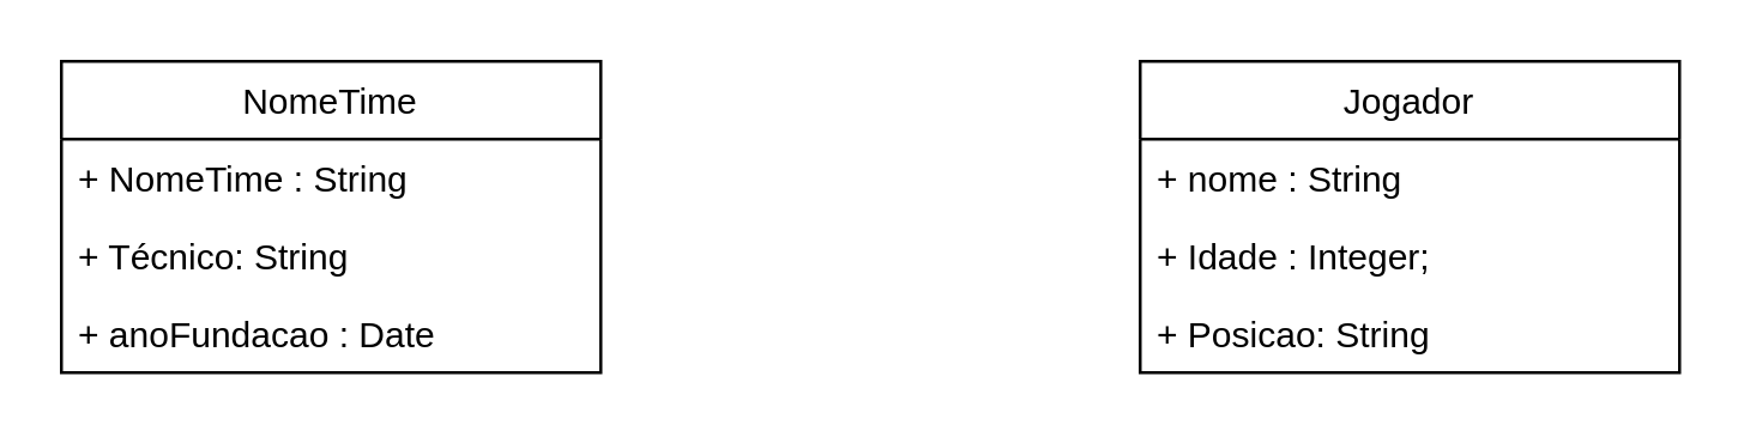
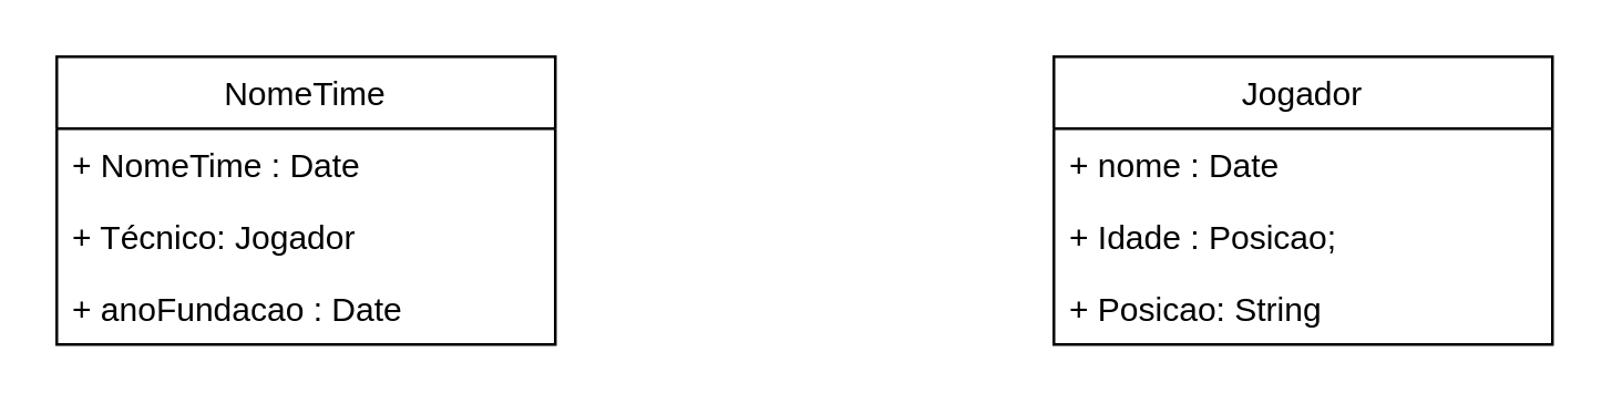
  <mxCell id="0" />
  <mxCell id="1" parent="0" />
  <mxCell id="2" value="NomeTime" style="swimlane;fontStyle=0;childLayout=stackLayout;horizontal=1;startSize=26;fillColor=none;horizontalStack=0;resizeParent=1;resizeParentMax=0;resizeLast=0;collapsible=1;marginBottom=0;" vertex="1" parent="1"><mxGeometry x="20" y="20" width="180" height="104" as="geometry" /></mxCell>
- <mxCell id="3" value="+ NomeTime : String" style="text;strokeColor=none;fillColor=none;align=left;verticalAlign=top;spacingLeft=4;spacingRight=4;overflow=hidden;rotatable=0;points=[[0,0.5],[1,0.5]];portConstraint=eastwest;" vertex="1" parent="2"><mxGeometry y="26" width="180" height="26" as="geometry" /></mxCell>
- <mxCell id="4" value="+ Técnico: String" style="text;strokeColor=none;fillColor=none;align=left;verticalAlign=top;spacingLeft=4;spacingRight=4;overflow=hidden;rotatable=0;points=[[0,0.5],[1,0.5]];portConstraint=eastwest;" vertex="1" parent="2"><mxGeometry y="52" width="180" height="26" as="geometry" /></mxCell>
+ <mxCell id="3" value="+ NomeTime : Date" style="text;strokeColor=none;fillColor=none;align=left;verticalAlign=top;spacingLeft=4;spacingRight=4;overflow=hidden;rotatable=0;points=[[0,0.5],[1,0.5]];portConstraint=eastwest;" vertex="1" parent="2"><mxGeometry y="26" width="180" height="26" as="geometry" /></mxCell>
+ <mxCell id="4" value="+ Técnico: Jogador" style="text;strokeColor=none;fillColor=none;align=left;verticalAlign=top;spacingLeft=4;spacingRight=4;overflow=hidden;rotatable=0;points=[[0,0.5],[1,0.5]];portConstraint=eastwest;" vertex="1" parent="2"><mxGeometry y="52" width="180" height="26" as="geometry" /></mxCell>
  <mxCell id="5" value="+ anoFundacao : Date" style="text;strokeColor=none;fillColor=none;align=left;verticalAlign=top;spacingLeft=4;spacingRight=4;overflow=hidden;rotatable=0;points=[[0,0.5],[1,0.5]];portConstraint=eastwest;" vertex="1" parent="2"><mxGeometry y="78" width="180" height="26" as="geometry" /></mxCell>
  <mxCell id="6" value="Jogador" style="swimlane;fontStyle=0;childLayout=stackLayout;horizontal=1;startSize=26;fillColor=none;horizontalStack=0;resizeParent=1;resizeParentMax=0;resizeLast=0;collapsible=1;marginBottom=0;" vertex="1" parent="1"><mxGeometry x="380" y="20" width="180" height="104" as="geometry" /></mxCell>
- <mxCell id="7" value="+ nome : String" style="text;strokeColor=none;fillColor=none;align=left;verticalAlign=top;spacingLeft=4;spacingRight=4;overflow=hidden;rotatable=0;points=[[0,0.5],[1,0.5]];portConstraint=eastwest;" vertex="1" parent="6"><mxGeometry y="26" width="180" height="26" as="geometry" /></mxCell>
- <mxCell id="8" value="+ Idade : Integer;" style="text;strokeColor=none;fillColor=none;align=left;verticalAlign=top;spacingLeft=4;spacingRight=4;overflow=hidden;rotatable=0;points=[[0,0.5],[1,0.5]];portConstraint=eastwest;" vertex="1" parent="6"><mxGeometry y="52" width="180" height="26" as="geometry" /></mxCell>
+ <mxCell id="7" value="+ nome : Date" style="text;strokeColor=none;fillColor=none;align=left;verticalAlign=top;spacingLeft=4;spacingRight=4;overflow=hidden;rotatable=0;points=[[0,0.5],[1,0.5]];portConstraint=eastwest;" vertex="1" parent="6"><mxGeometry y="26" width="180" height="26" as="geometry" /></mxCell>
+ <mxCell id="8" value="+ Idade : Posicao;" style="text;strokeColor=none;fillColor=none;align=left;verticalAlign=top;spacingLeft=4;spacingRight=4;overflow=hidden;rotatable=0;points=[[0,0.5],[1,0.5]];portConstraint=eastwest;" vertex="1" parent="6"><mxGeometry y="52" width="180" height="26" as="geometry" /></mxCell>
  <mxCell id="9" value="+ Posicao: String" style="text;strokeColor=none;fillColor=none;align=left;verticalAlign=top;spacingLeft=4;spacingRight=4;overflow=hidden;rotatable=0;points=[[0,0.5],[1,0.5]];portConstraint=eastwest;" vertex="1" parent="6"><mxGeometry y="78" width="180" height="26" as="geometry" /></mxCell>
